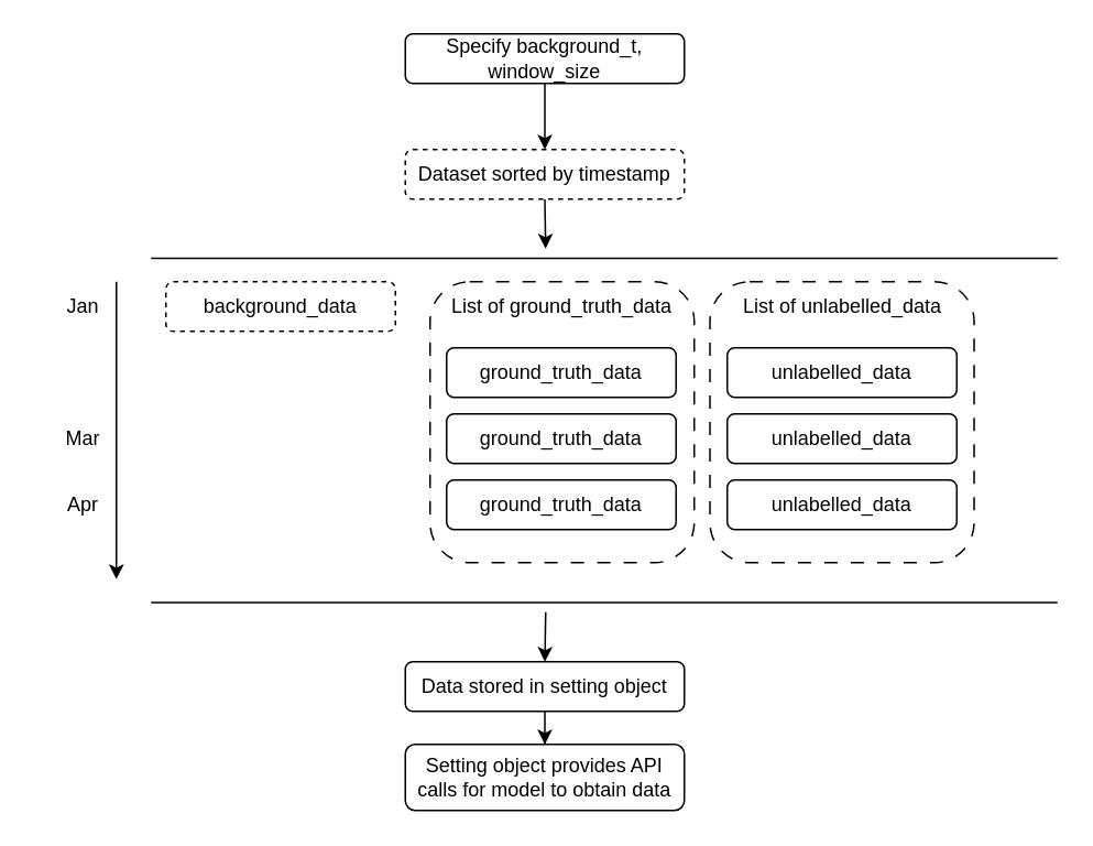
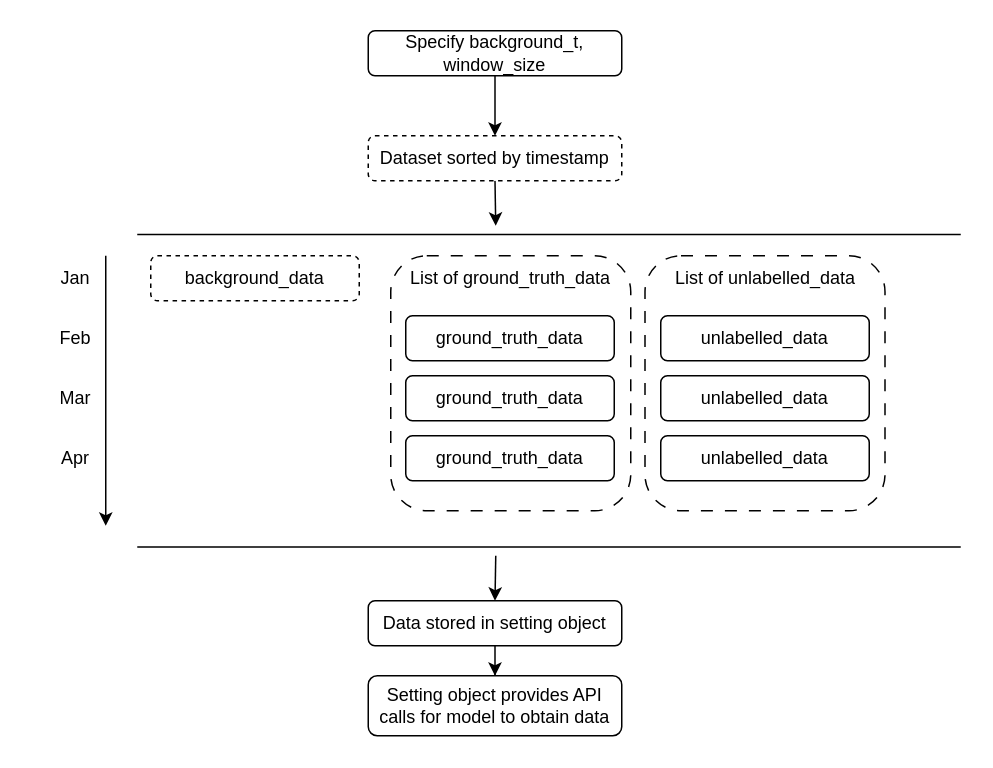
  <mxCell id="0" />
  <mxCell id="1" parent="0" />
  <mxCell id="2" value="" style="edgeStyle=orthogonalEdgeStyle;rounded=0;orthogonalLoop=1;jettySize=auto;html=1;entryX=0.5;entryY=0;entryDx=0;entryDy=0;" parent="1" target="25" edge="1"><mxGeometry relative="1" as="geometry"><mxPoint x="330" y="370" as="sourcePoint" /></mxGeometry></mxCell>
  <mxCell id="3" value="" style="rounded=1;whiteSpace=wrap;html=1;fillColor=none;strokeColor=default;dashed=1;dashPattern=8 8;" parent="1" vertex="1"><mxGeometry x="260" y="170" width="160" height="170" as="geometry" /></mxCell>
  <mxCell id="4" value="" style="edgeStyle=orthogonalEdgeStyle;rounded=0;orthogonalLoop=1;jettySize=auto;html=1;" parent="1" source="5" target="7" edge="1"><mxGeometry relative="1" as="geometry" /></mxCell>
  <mxCell id="5" value="Specify background_t, window_size" style="rounded=1;whiteSpace=wrap;html=1;" parent="1" vertex="1"><mxGeometry x="245" y="20" width="169" height="30" as="geometry" /></mxCell>
  <mxCell id="6" style="edgeStyle=orthogonalEdgeStyle;rounded=0;orthogonalLoop=1;jettySize=auto;html=1;exitX=0.5;exitY=1;exitDx=0;exitDy=0;" parent="1" source="7" edge="1"><mxGeometry relative="1" as="geometry"><mxPoint x="330" y="150" as="targetPoint" /></mxGeometry></mxCell>
  <mxCell id="7" value="Dataset sorted by timestamp" style="rounded=1;whiteSpace=wrap;html=1;dashed=1;" parent="1" vertex="1"><mxGeometry x="245" y="90" width="169" height="30" as="geometry" /></mxCell>
  <mxCell id="8" value="" style="shape=link;html=1;rounded=0;width=208.333;" parent="1" edge="1"><mxGeometry width="100" relative="1" as="geometry"><mxPoint x="91" y="260" as="sourcePoint" /><mxPoint x="640" y="260" as="targetPoint" /></mxGeometry></mxCell>
  <mxCell id="9" value="background_data" style="rounded=1;whiteSpace=wrap;html=1;dashed=1;" parent="1" vertex="1"><mxGeometry x="100" y="170" width="139" height="30" as="geometry" /></mxCell>
  <mxCell id="10" value="ground_truth_data" style="rounded=1;whiteSpace=wrap;html=1;" parent="1" vertex="1"><mxGeometry x="270" y="210" width="139" height="30" as="geometry" /></mxCell>
  <mxCell id="11" value="ground_truth_data" style="rounded=1;whiteSpace=wrap;html=1;" parent="1" vertex="1"><mxGeometry x="270" y="250" width="139" height="30" as="geometry" /></mxCell>
  <mxCell id="12" value="ground_truth_data" style="rounded=1;whiteSpace=wrap;html=1;" parent="1" vertex="1"><mxGeometry x="270" y="290" width="139" height="30" as="geometry" /></mxCell>
  <mxCell id="13" value="unlabelled_data" style="rounded=1;whiteSpace=wrap;html=1;" parent="1" vertex="1"><mxGeometry x="440" y="210" width="139" height="30" as="geometry" /></mxCell>
  <mxCell id="14" value="unlabelled_data" style="rounded=1;whiteSpace=wrap;html=1;" parent="1" vertex="1"><mxGeometry x="440" y="250" width="139" height="30" as="geometry" /></mxCell>
  <mxCell id="15" value="unlabelled_data" style="rounded=1;whiteSpace=wrap;html=1;" parent="1" vertex="1"><mxGeometry x="440" y="290" width="139" height="30" as="geometry" /></mxCell>
  <mxCell id="16" value="" style="endArrow=classic;html=1;rounded=0;" parent="1" edge="1"><mxGeometry width="50" height="50" relative="1" as="geometry"><mxPoint x="70" y="170" as="sourcePoint" /><mxPoint x="70" y="350" as="targetPoint" /></mxGeometry></mxCell>
  <mxCell id="17" value="Jan" style="text;html=1;align=center;verticalAlign=middle;whiteSpace=wrap;rounded=0;" parent="1" vertex="1"><mxGeometry x="20" y="170" width="60" height="30" as="geometry" /></mxCell>
+ <mxCell id="18" value="Feb" style="text;html=1;align=center;verticalAlign=middle;whiteSpace=wrap;rounded=0;" parent="1" vertex="1"><mxGeometry x="20" y="210" width="60" height="30" as="geometry" /></mxCell>
  <mxCell id="19" value="Mar" style="text;html=1;align=center;verticalAlign=middle;whiteSpace=wrap;rounded=0;" parent="1" vertex="1"><mxGeometry x="20" y="250" width="60" height="30" as="geometry" /></mxCell>
  <mxCell id="20" value="Apr" style="text;html=1;align=center;verticalAlign=middle;whiteSpace=wrap;rounded=0;" parent="1" vertex="1"><mxGeometry x="20" y="290" width="60" height="30" as="geometry" /></mxCell>
  <mxCell id="21" value="" style="rounded=1;whiteSpace=wrap;html=1;fillColor=none;strokeColor=default;dashed=1;dashPattern=8 8;" parent="1" vertex="1"><mxGeometry x="429.5" y="170" width="160" height="170" as="geometry" /></mxCell>
  <mxCell id="22" value="List of ground_truth_data" style="text;html=1;align=center;verticalAlign=middle;whiteSpace=wrap;rounded=0;" parent="1" vertex="1"><mxGeometry x="270" y="170" width="140" height="30" as="geometry" /></mxCell>
  <mxCell id="23" value="List of unlabelled_data" style="text;html=1;align=center;verticalAlign=middle;whiteSpace=wrap;rounded=0;" parent="1" vertex="1"><mxGeometry x="440" y="170" width="140" height="30" as="geometry" /></mxCell>
  <mxCell id="24" value="" style="edgeStyle=orthogonalEdgeStyle;rounded=0;orthogonalLoop=1;jettySize=auto;html=1;" parent="1" source="25" target="26" edge="1"><mxGeometry relative="1" as="geometry" /></mxCell>
  <mxCell id="25" value="Data stored in setting object" style="rounded=1;whiteSpace=wrap;html=1;" parent="1" vertex="1"><mxGeometry x="245" y="400" width="169" height="30" as="geometry" /></mxCell>
  <mxCell id="26" value="Setting object provides API calls for model to obtain data" style="rounded=1;whiteSpace=wrap;html=1;" parent="1" vertex="1"><mxGeometry x="245" y="450" width="169" height="40" as="geometry" /></mxCell>
